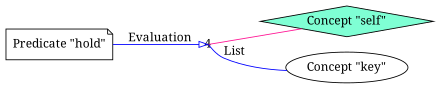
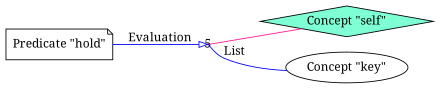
  digraph {
    rankdir=LR
    fontname="Noto Serif"
    node [style=filled fillcolor=white fontname="Noto Serif"]
    edge [dir=none color=blue fontname="Noto Serif"]
    n1 [label="Predicate \"hold\"" shape=note]
-   5 [fixedsize=true height=0.001 shape=octagon width=0.001 fillcolor=tan label=4]
+   5 [fixedsize=true height=0.001 shape=octagon width=0.001 fillcolor=tan]
    n3 [label="Concept \"self\"" shape=diamond fillcolor=aquamarine]
    n4 [label="Concept \"key\"" shape=ellipse]
    n1 -> 5 [dir=forward label=Evaluation arrowhead=onormal]
    5 -> n3 [color=deeppink]
    5 -> n4 [label=List]
  }
